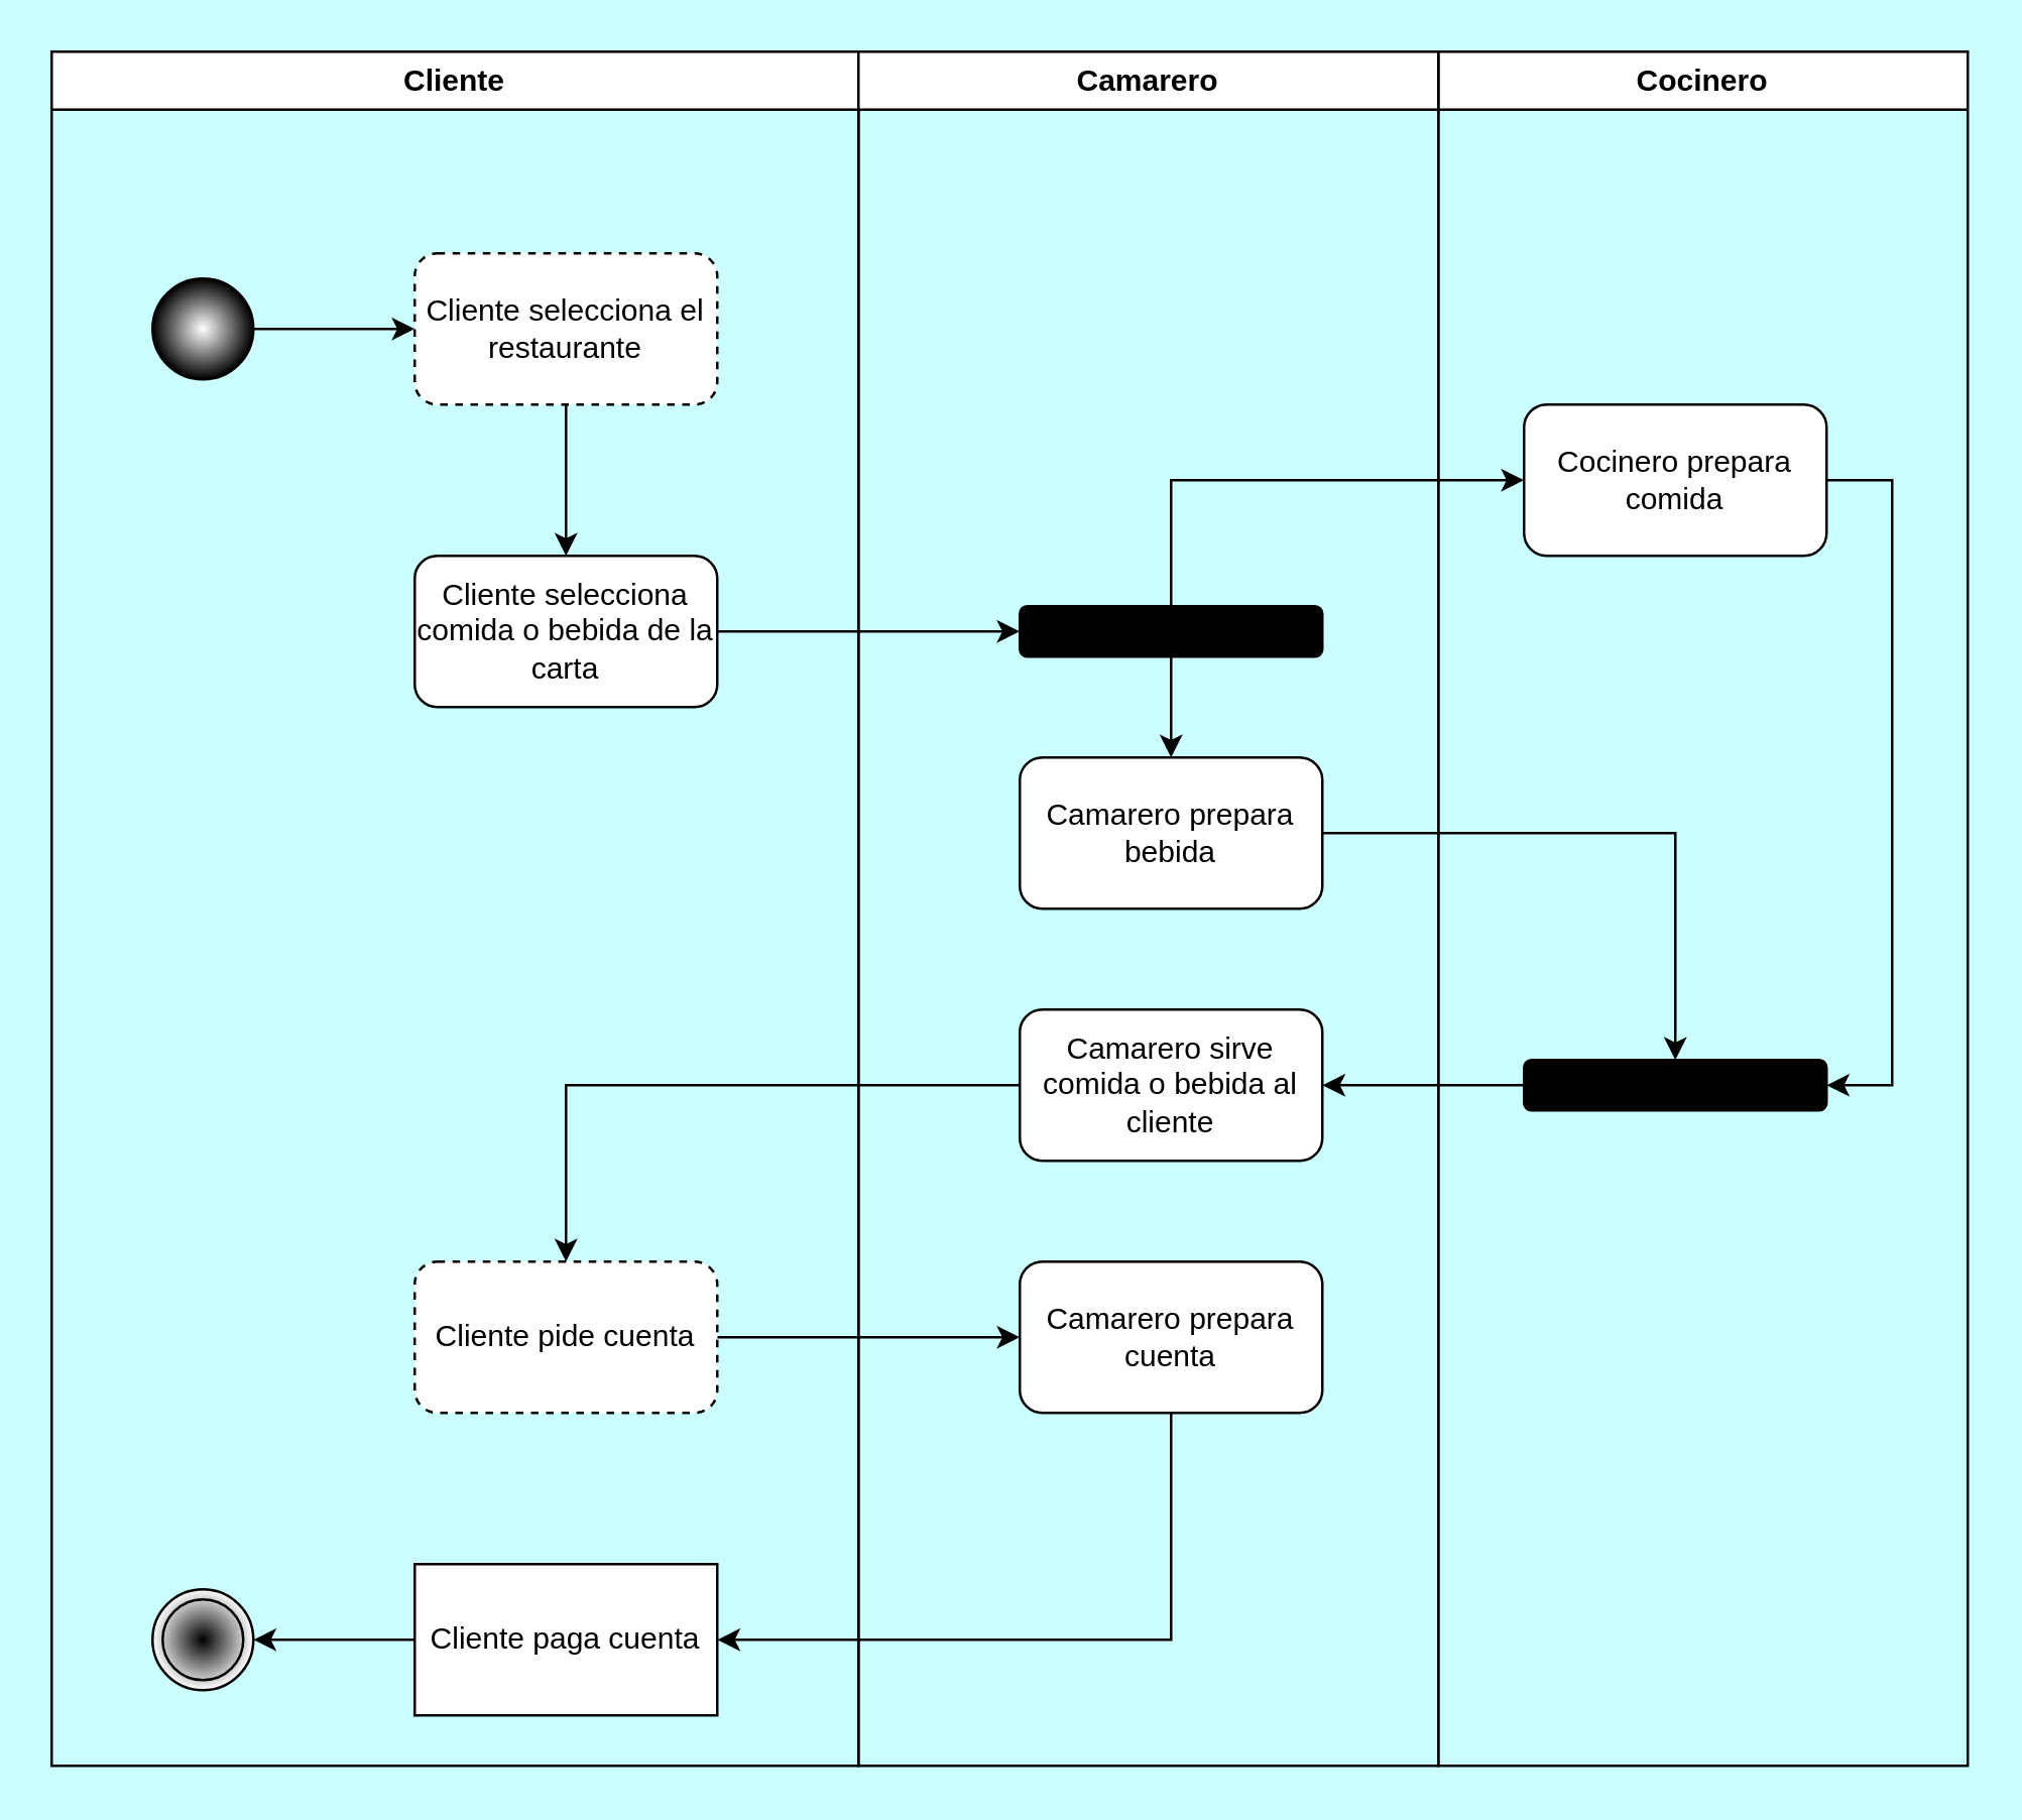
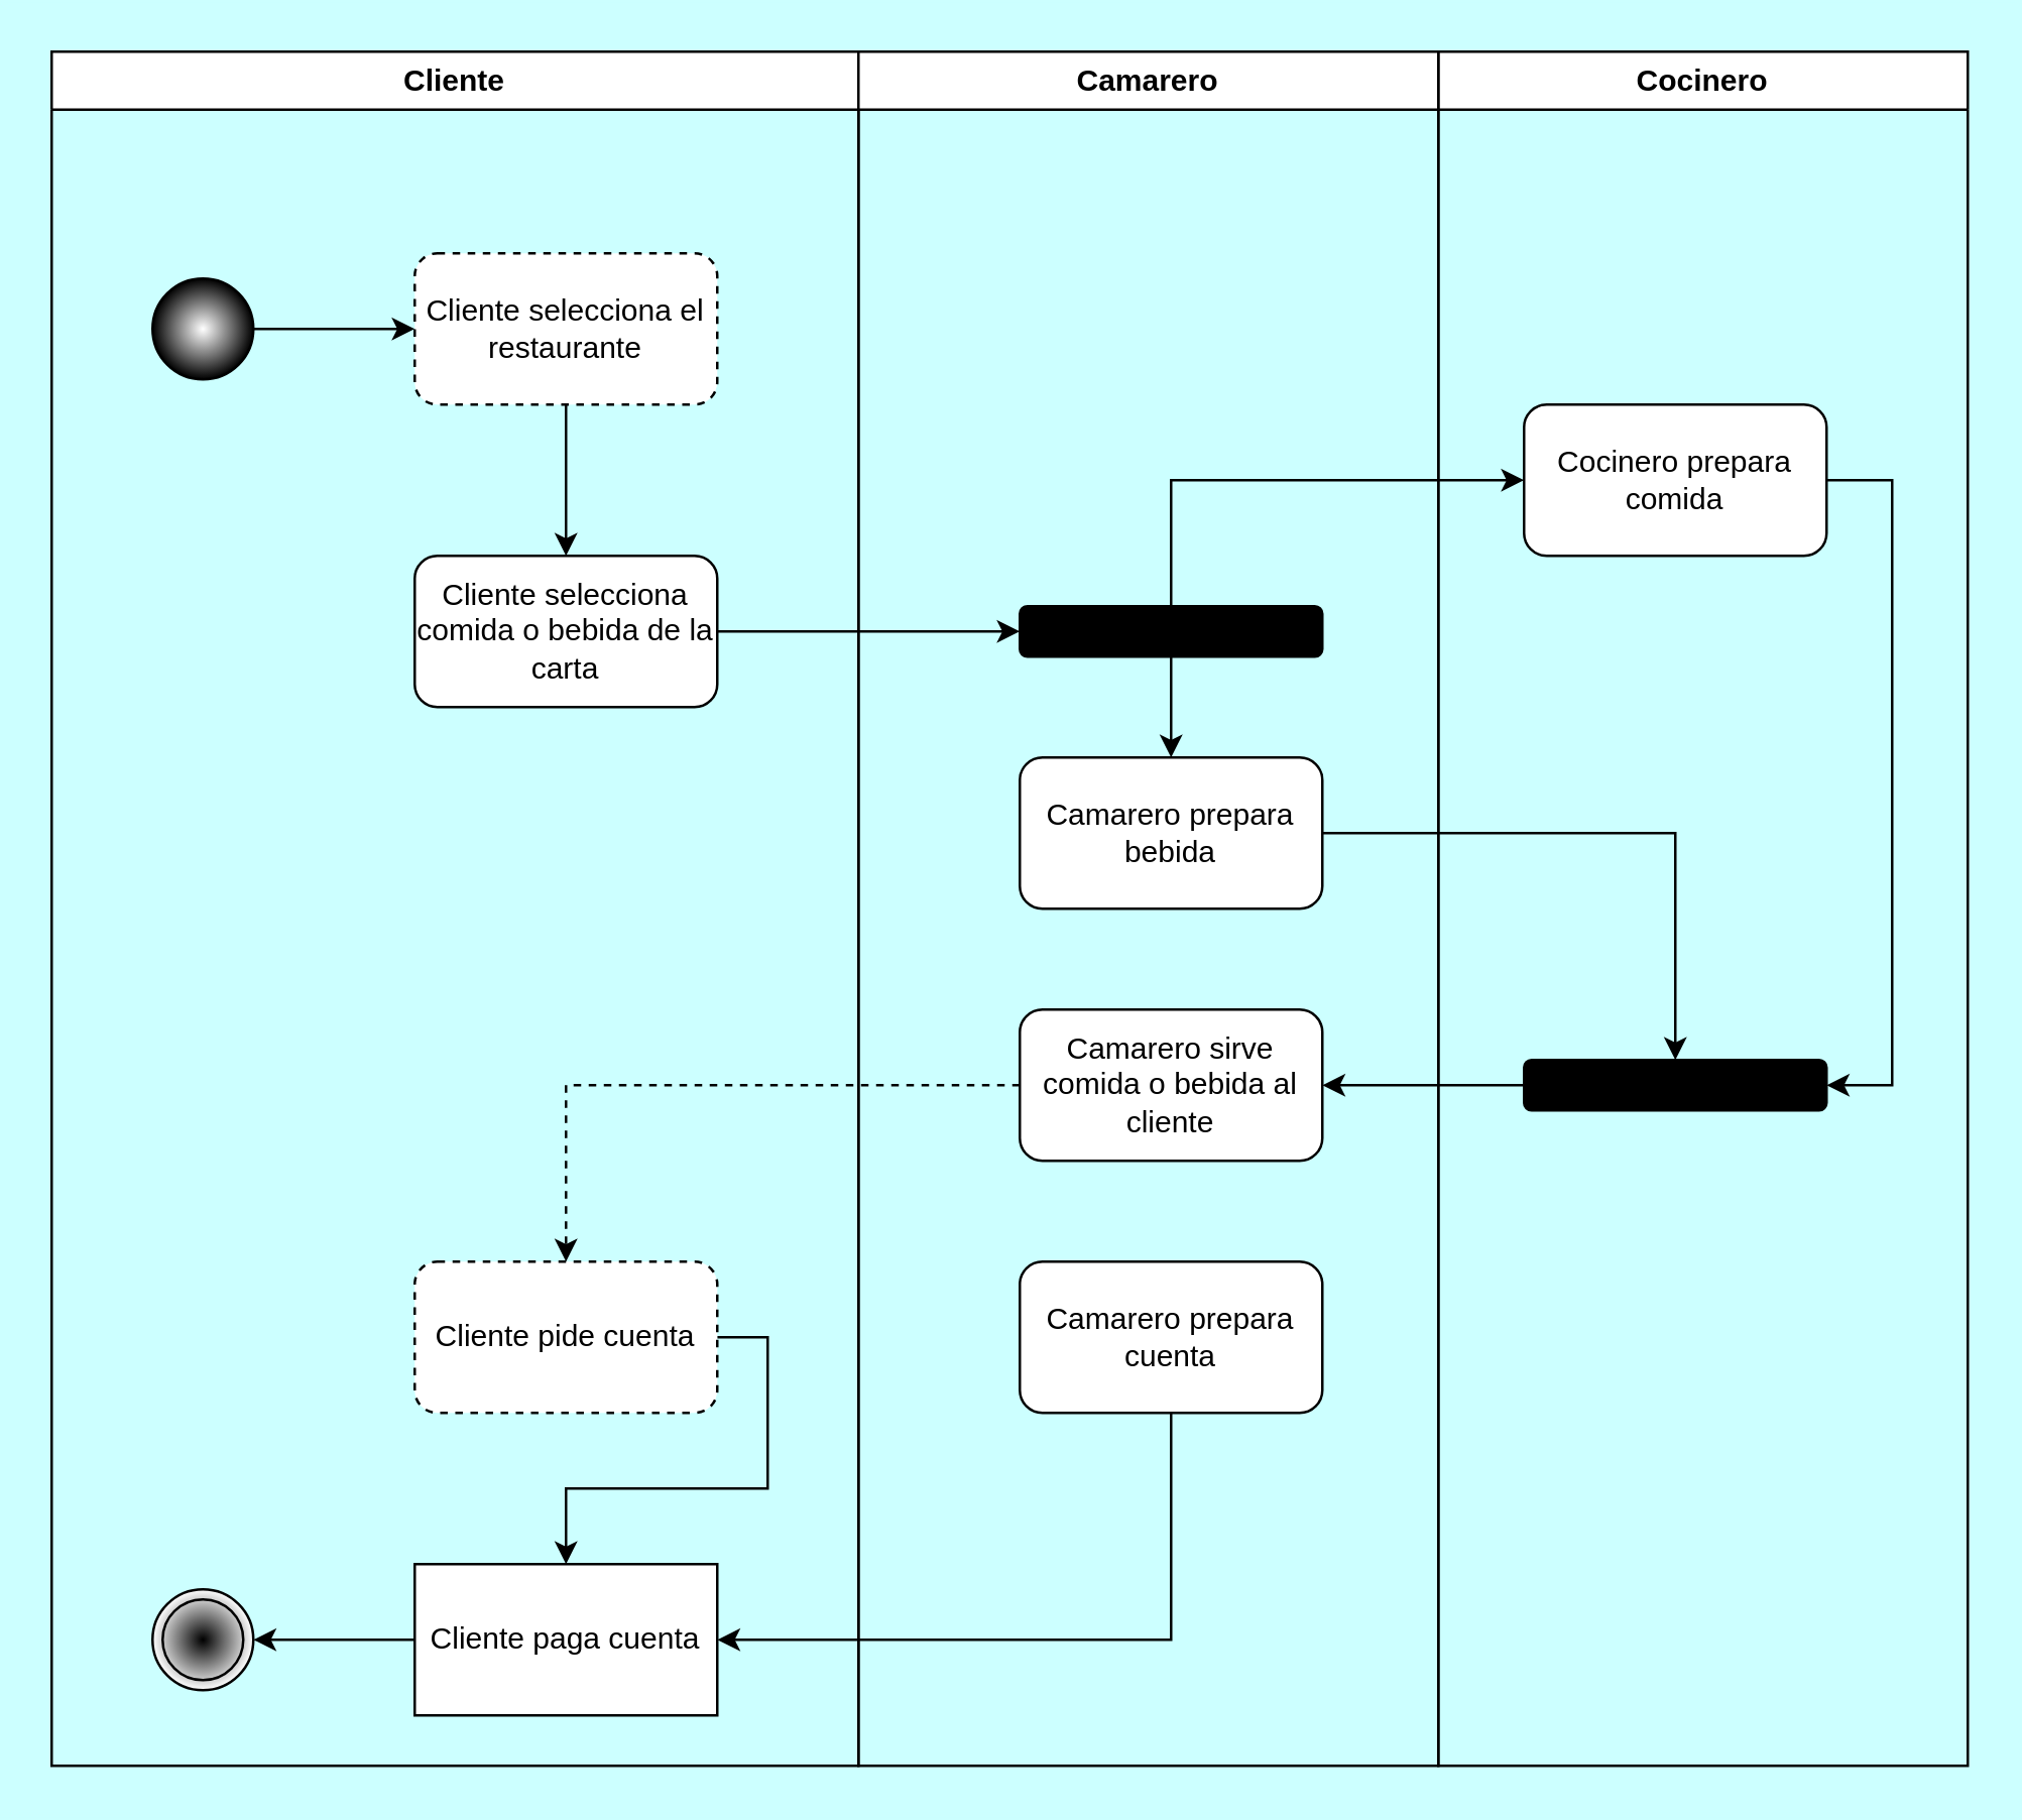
  <mxCell id="0" />
  <mxCell id="1" parent="0" />
  <mxCell id="2" style="edgeStyle=orthogonalEdgeStyle;rounded=0;orthogonalLoop=1;jettySize=auto;html=1;exitX=0.5;exitY=1;exitDx=0;exitDy=0;" edge="1" parent="1" source="3" target="8"><mxGeometry relative="1" as="geometry" /></mxCell>
  <mxCell id="3" value="Cliente selecciona el restaurante" style="rounded=1;whiteSpace=wrap;html=1;dashed=1;" parent="1" vertex="1"><mxGeometry x="164" y="100" width="120" height="60" as="geometry" /></mxCell>
  <mxCell id="4" style="edgeStyle=orthogonalEdgeStyle;rounded=0;orthogonalLoop=1;jettySize=auto;html=1;exitX=1;exitY=0.5;exitDx=0;exitDy=0;" edge="1" parent="1" source="5" target="3"><mxGeometry relative="1" as="geometry" /></mxCell>
  <mxCell id="5" value="" style="ellipse;whiteSpace=wrap;html=1;aspect=fixed;fillColor=#FFFFFF;fillStyle=auto;gradientColor=#000000;gradientDirection=radial;" parent="1" vertex="1"><mxGeometry x="60" y="110" width="40" height="40" as="geometry" /></mxCell>
  <mxCell id="6" value="" style="ellipse;shape=doubleEllipse;whiteSpace=wrap;html=1;aspect=fixed;gradientColor=#FFFFFF;gradientDirection=radial;fillColor=#000000;" parent="1" vertex="1"><mxGeometry x="60" y="630" width="40" height="40" as="geometry" /></mxCell>
  <mxCell id="7" style="edgeStyle=orthogonalEdgeStyle;rounded=0;orthogonalLoop=1;jettySize=auto;html=1;exitX=1;exitY=0.5;exitDx=0;exitDy=0;" edge="1" parent="1" source="8" target="11"><mxGeometry relative="1" as="geometry" /></mxCell>
  <mxCell id="8" value="Cliente selecciona comida o bebida de la carta" style="rounded=1;whiteSpace=wrap;html=1;" parent="1" vertex="1"><mxGeometry x="164" y="220" width="120" height="60" as="geometry" /></mxCell>
  <mxCell id="9" style="edgeStyle=orthogonalEdgeStyle;rounded=0;orthogonalLoop=1;jettySize=auto;html=1;exitX=0.5;exitY=0;exitDx=0;exitDy=0;entryX=0;entryY=0.5;entryDx=0;entryDy=0;" edge="1" parent="1" source="11" target="13"><mxGeometry relative="1" as="geometry" /></mxCell>
  <mxCell id="10" style="edgeStyle=orthogonalEdgeStyle;rounded=0;orthogonalLoop=1;jettySize=auto;html=1;exitX=0.5;exitY=1;exitDx=0;exitDy=0;entryX=0.5;entryY=0;entryDx=0;entryDy=0;" edge="1" parent="1" source="11" target="15"><mxGeometry relative="1" as="geometry" /></mxCell>
  <mxCell id="11" value="" style="rounded=1;whiteSpace=wrap;html=1;fillColor=#000000;" parent="1" vertex="1"><mxGeometry x="404" y="240" width="120" height="20" as="geometry" /></mxCell>
  <mxCell id="12" style="edgeStyle=orthogonalEdgeStyle;rounded=0;orthogonalLoop=1;jettySize=auto;html=1;exitX=1;exitY=0.5;exitDx=0;exitDy=0;entryX=1;entryY=0.5;entryDx=0;entryDy=0;" edge="1" parent="1" source="13" target="17"><mxGeometry relative="1" as="geometry"><Array as="points"><mxPoint x="750" y="190" /><mxPoint x="750" y="430" /></Array></mxGeometry></mxCell>
  <mxCell id="13" value="&lt;div&gt;Cocinero prepara comida&lt;/div&gt;" style="rounded=1;whiteSpace=wrap;html=1;" parent="1" vertex="1"><mxGeometry x="604" y="160" width="120" height="60" as="geometry" /></mxCell>
  <mxCell id="14" style="edgeStyle=orthogonalEdgeStyle;rounded=0;orthogonalLoop=1;jettySize=auto;html=1;exitX=1;exitY=0.5;exitDx=0;exitDy=0;entryX=0.5;entryY=0;entryDx=0;entryDy=0;" edge="1" parent="1" source="15" target="17"><mxGeometry relative="1" as="geometry" /></mxCell>
  <mxCell id="15" value="&lt;div&gt;Camarero prepara bebida&lt;/div&gt;" style="rounded=1;whiteSpace=wrap;html=1;" parent="1" vertex="1"><mxGeometry x="404" y="300" width="120" height="60" as="geometry" /></mxCell>
  <mxCell id="16" style="edgeStyle=orthogonalEdgeStyle;rounded=0;orthogonalLoop=1;jettySize=auto;html=1;exitX=0;exitY=0.5;exitDx=0;exitDy=0;" edge="1" parent="1" source="17" target="19"><mxGeometry relative="1" as="geometry" /></mxCell>
  <mxCell id="17" value="" style="rounded=1;whiteSpace=wrap;html=1;fillColor=#000000;" parent="1" vertex="1"><mxGeometry x="604" y="420" width="120" height="20" as="geometry" /></mxCell>
- <mxCell id="18" style="edgeStyle=orthogonalEdgeStyle;rounded=0;orthogonalLoop=1;jettySize=auto;html=1;exitX=0;exitY=0.5;exitDx=0;exitDy=0;entryX=0.5;entryY=0;entryDx=0;entryDy=0;" edge="1" parent="1" source="19" target="21"><mxGeometry relative="1" as="geometry" /></mxCell>
+ <mxCell id="18" style="edgeStyle=orthogonalEdgeStyle;rounded=0;orthogonalLoop=1;jettySize=auto;html=1;exitX=0;exitY=0.5;exitDx=0;exitDy=0;entryX=0.5;entryY=0;entryDx=0;entryDy=0;dashed=1;" edge="1" parent="1" source="19" target="21"><mxGeometry relative="1" as="geometry" /></mxCell>
  <mxCell id="19" value="Camarero sirve comida o bebida al cliente" style="rounded=1;whiteSpace=wrap;html=1;" parent="1" vertex="1"><mxGeometry x="404" y="400" width="120" height="60" as="geometry" /></mxCell>
- <mxCell id="20" style="edgeStyle=orthogonalEdgeStyle;rounded=0;orthogonalLoop=1;jettySize=auto;html=1;exitX=1;exitY=0.5;exitDx=0;exitDy=0;" edge="1" parent="1" source="21" target="23"><mxGeometry relative="1" as="geometry" /></mxCell>
+ <mxCell id="20" style="edgeStyle=orthogonalEdgeStyle;rounded=0;orthogonalLoop=1;jettySize=auto;html=1;exitX=1;exitY=0.5;exitDx=0;exitDy=0;" edge="1" parent="1" source="21" target="25"><mxGeometry relative="1" as="geometry" /></mxCell>
  <mxCell id="21" value="Cliente pide cuenta" style="rounded=1;whiteSpace=wrap;html=1;dashed=1;" parent="1" vertex="1"><mxGeometry x="164" y="500" width="120" height="60" as="geometry" /></mxCell>
  <mxCell id="22" style="edgeStyle=orthogonalEdgeStyle;rounded=0;orthogonalLoop=1;jettySize=auto;html=1;exitX=0.5;exitY=1;exitDx=0;exitDy=0;entryX=1;entryY=0.5;entryDx=0;entryDy=0;" edge="1" parent="1" source="23" target="25"><mxGeometry relative="1" as="geometry" /></mxCell>
  <mxCell id="23" value="&lt;div&gt;Camarero prepara cuenta&lt;br&gt;&lt;/div&gt;" style="rounded=1;whiteSpace=wrap;html=1;" parent="1" vertex="1"><mxGeometry x="404" y="500" width="120" height="60" as="geometry" /></mxCell>
  <mxCell id="24" style="edgeStyle=orthogonalEdgeStyle;rounded=0;orthogonalLoop=1;jettySize=auto;html=1;exitX=0;exitY=0.5;exitDx=0;exitDy=0;" edge="1" parent="1" source="25" target="6"><mxGeometry relative="1" as="geometry" /></mxCell>
  <mxCell id="25" value="&lt;div&gt;Cliente paga cuenta&lt;/div&gt;" style="whiteSpace=wrap;html=1;rounded=0;" parent="1" vertex="1"><mxGeometry x="164" y="620" width="120" height="60" as="geometry" /></mxCell>
  <mxCell id="26" value="Cliente" style="swimlane;whiteSpace=wrap;html=1;" vertex="1" parent="1"><mxGeometry x="20" y="20" width="320" height="680" as="geometry" /></mxCell>
  <mxCell id="27" value="Cocinero" style="swimlane;whiteSpace=wrap;html=1;" vertex="1" parent="1"><mxGeometry x="570" y="20" width="210" height="680" as="geometry" /></mxCell>
  <mxCell id="28" value="Camarero" style="swimlane;whiteSpace=wrap;html=1;" vertex="1" parent="1"><mxGeometry x="340" y="20" width="230" height="680" as="geometry" /></mxCell>
